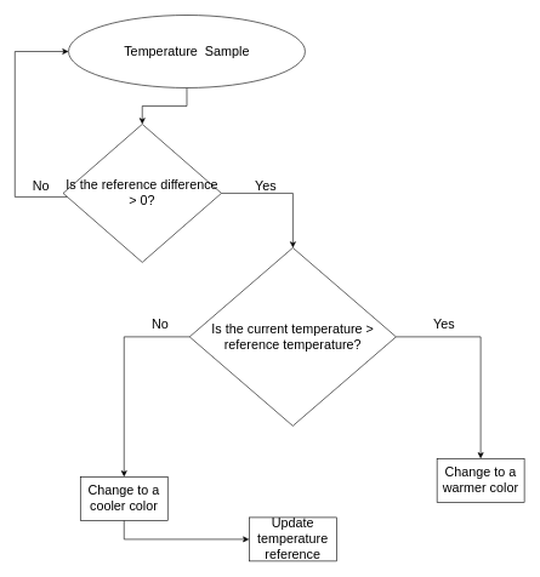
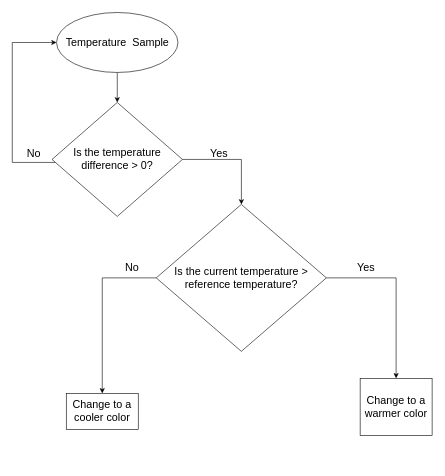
  <mxCell id="0" />
  <mxCell id="1" parent="0" />
  <mxCell id="2" style="edgeStyle=orthogonalEdgeStyle;rounded=0;orthogonalLoop=1;jettySize=auto;html=1;entryX=0.5;entryY=0;entryDx=0;entryDy=0;" parent="1" source="3" target="6" edge="1"><mxGeometry relative="1" as="geometry" /></mxCell>
- <mxCell id="3" value="&lt;font style=&quot;font-size: 18px;&quot;&gt;Temperature&amp;nbsp; Sample&lt;/font&gt;" style="ellipse;whiteSpace=wrap;html=1;" parent="1" vertex="1"><mxGeometry x="93.75" y="20" width="325" height="100" as="geometry" /></mxCell>
+ <mxCell id="3" value="&lt;font style=&quot;font-size: 18px;&quot;&gt;Temperature&amp;nbsp; Sample&lt;/font&gt;" style="ellipse;whiteSpace=wrap;html=1;" parent="1" vertex="1"><mxGeometry x="93.75" y="20" width="202.5" height="100" as="geometry" /></mxCell>
  <mxCell id="4" style="edgeStyle=orthogonalEdgeStyle;rounded=0;orthogonalLoop=1;jettySize=auto;html=1;" parent="1" source="6" target="9" edge="1"><mxGeometry relative="1" as="geometry"><Array as="points"><mxPoint x="402" y="265" /></Array></mxGeometry></mxCell>
  <mxCell id="5" style="edgeStyle=orthogonalEdgeStyle;rounded=0;orthogonalLoop=1;jettySize=auto;html=1;entryX=0;entryY=0.5;entryDx=0;entryDy=0;" parent="1" source="6" target="3" edge="1"><mxGeometry relative="1" as="geometry"><Array as="points"><mxPoint x="20" y="270" /><mxPoint x="20" y="70" /></Array></mxGeometry></mxCell>
- <mxCell id="6" value="&lt;font style=&quot;font-size: 18px;&quot;&gt;Is the reference difference &amp;gt; 0?&lt;/font&gt;" style="rhombus;whiteSpace=wrap;html=1;" parent="1" vertex="1"><mxGeometry x="86.25" y="170" width="217.5" height="190" as="geometry" /></mxCell>
+ <mxCell id="6" value="&lt;font style=&quot;font-size: 18px;&quot;&gt;Is the temperature difference &amp;gt; 0?&lt;/font&gt;" style="rhombus;whiteSpace=wrap;html=1;" parent="1" vertex="1"><mxGeometry x="86.25" y="170" width="217.5" height="190" as="geometry" /></mxCell>
  <mxCell id="7" style="edgeStyle=orthogonalEdgeStyle;rounded=0;orthogonalLoop=1;jettySize=auto;html=1;exitX=1;exitY=0.5;exitDx=0;exitDy=0;entryX=0.5;entryY=0;entryDx=0;entryDy=0;" parent="1" source="9" target="11" edge="1"><mxGeometry relative="1" as="geometry" /></mxCell>
  <mxCell id="8" style="edgeStyle=orthogonalEdgeStyle;rounded=0;orthogonalLoop=1;jettySize=auto;html=1;entryX=0.5;entryY=0;entryDx=0;entryDy=0;" parent="1" source="9" target="13" edge="1"><mxGeometry relative="1" as="geometry" /></mxCell>
  <mxCell id="9" value="&lt;font style=&quot;font-size: 18px;&quot;&gt;&lt;span style=&quot;background-color: initial;&quot;&gt;I&lt;/span&gt;&lt;span style=&quot;background-color: initial;&quot;&gt;s the current temperature &amp;gt; reference temperature&lt;/span&gt;&lt;/font&gt;&lt;span style=&quot;font-size: 18px; background-color: initial;&quot;&gt;?&lt;/span&gt;" style="rhombus;whiteSpace=wrap;html=1;" parent="1" vertex="1"><mxGeometry x="260" y="340" width="283.75" height="245" as="geometry" /></mxCell>
  <mxCell id="10" value="&lt;font style=&quot;font-size: 18px;&quot;&gt;Yes&lt;/font&gt;" style="text;html=1;align=center;verticalAlign=middle;whiteSpace=wrap;rounded=0;" parent="1" vertex="1"><mxGeometry x="335" y="240" width="60" height="30" as="geometry" /></mxCell>
- <mxCell id="11" value="Change to a warmer color" style="rounded=0;whiteSpace=wrap;html=1;fontSize=18;" parent="1" vertex="1"><mxGeometry x="600" y="630" width="120" height="60" as="geometry" /></mxCell>
- <mxCell id="12" style="edgeStyle=orthogonalEdgeStyle;rounded=0;orthogonalLoop=1;jettySize=auto;html=1;exitX=0.5;exitY=1;exitDx=0;exitDy=0;entryX=0;entryY=0.5;entryDx=0;entryDy=0;" parent="1" source="13" target="17" edge="1"><mxGeometry relative="1" as="geometry" /></mxCell>
+ <mxCell id="11" value="Change to a warmer color" style="rounded=0;whiteSpace=wrap;html=1;fontSize=18;" parent="1" vertex="1"><mxGeometry x="600" y="630" width="120" height="95" as="geometry" /></mxCell>
  <mxCell id="13" value="Change to a cooler color" style="rounded=0;whiteSpace=wrap;html=1;fontSize=18;" parent="1" vertex="1"><mxGeometry x="110" y="655" width="120" height="60" as="geometry" /></mxCell>
  <mxCell id="14" value="&lt;font style=&quot;font-size: 18px;&quot;&gt;Yes&lt;/font&gt;" style="text;html=1;align=center;verticalAlign=middle;whiteSpace=wrap;rounded=0;" parent="1" vertex="1"><mxGeometry x="580" y="430" width="60" height="30" as="geometry" /></mxCell>
  <mxCell id="15" value="&lt;font style=&quot;font-size: 18px;&quot;&gt;No&lt;/font&gt;&lt;span style=&quot;color: rgba(0, 0, 0, 0); font-family: monospace; font-size: 0px; text-align: start; text-wrap: nowrap;&quot;&gt;%3CmxGraphModel%3E%3Croot%3E%3CmxCell%20id%3D%220%22%2F%3E%3CmxCell%20id%3D%221%22%20parent%3D%220%22%2F%3E%3CmxCell%20id%3D%222%22%20value%3D%22%26lt%3Bfont%20style%3D%26quot%3Bfont-size%3A%2018px%3B%26quot%3B%26gt%3BYes%26lt%3B%2Ffont%26gt%3B%22%20style%3D%22text%3Bhtml%3D1%3Balign%3Dcenter%3BverticalAlign%3Dmiddle%3BwhiteSpace%3Dwrap%3Brounded%3D0%3B%22%20vertex%3D%221%22%20parent%3D%221%22%3E%3CmxGeometry%20x%3D%22395%22%20y%3D%22250%22%20width%3D%2260%22%20height%3D%2230%22%20as%3D%22geometry%22%2F%3E%3C%2FmxCell%3E%3C%2Froot%3E%3C%2FmxGraphModel%3E&lt;/span&gt;" style="text;html=1;align=center;verticalAlign=middle;whiteSpace=wrap;rounded=0;" parent="1" vertex="1"><mxGeometry x="190" y="430" width="60" height="30" as="geometry" /></mxCell>
  <mxCell id="16" value="&lt;font style=&quot;font-size: 18px;&quot;&gt;No&lt;/font&gt;&lt;span style=&quot;color: rgba(0, 0, 0, 0); font-family: monospace; font-size: 0px; text-align: start; text-wrap: nowrap;&quot;&gt;%3CmxGraphModel%3E%3Croot%3E%3CmxCell%20id%3D%220%22%2F%3E%3CmxCell%20id%3D%221%22%20parent%3D%220%22%2F%3E%3CmxCell%20id%3D%222%22%20value%3D%22%26lt%3Bfont%20style%3D%26quot%3Bfont-size%3A%2018px%3B%26quot%3B%26gt%3BYes%26lt%3B%2Ffont%26gt%3B%22%20style%3D%22text%3Bhtml%3D1%3Balign%3Dcenter%3BverticalAlign%3Dmiddle%3BwhiteSpace%3Dwrap%3Brounded%3D0%3B%22%20vertex%3D%221%22%20parent%3D%221%22%3E%3CmxGeometry%20x%3D%22395%22%20y%3D%22250%22%20width%3D%2260%22%20height%3D%2230%22%20as%3D%22geometry%22%2F%3E%3C%2FmxCell%3E%3C%2Froot%3E%3C%2FmxGraphModel%3E&lt;/span&gt;" style="text;html=1;align=center;verticalAlign=middle;whiteSpace=wrap;rounded=0;" parent="1" vertex="1"><mxGeometry x="26.25" y="240" width="60" height="30" as="geometry" /></mxCell>
- <mxCell id="17" value="Update temperature reference" style="rounded=0;whiteSpace=wrap;html=1;fontSize=18;" parent="1" vertex="1"><mxGeometry x="341.87" y="711" width="120" height="60" as="geometry" /></mxCell>
